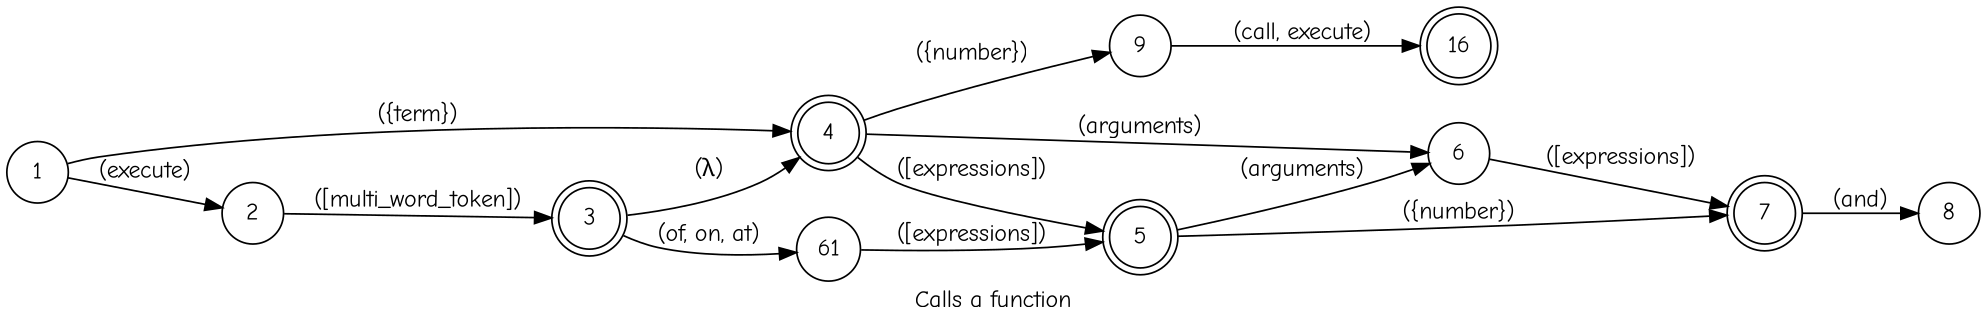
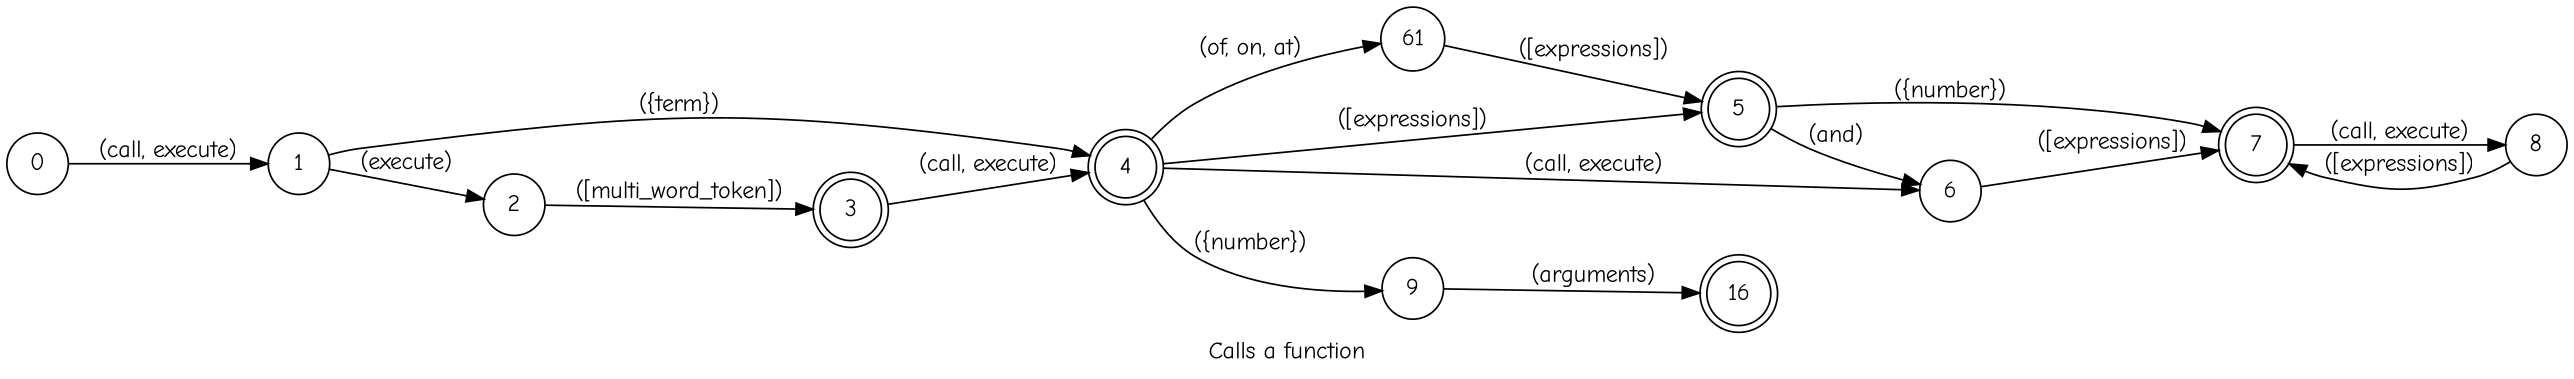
  digraph {
    desc="Calls a function with the specified arguments in the desired caller"
    examples="\n      call function test,\n      execute function normalize on [expressions] with 2 arguments,\n      execute function remove on [expressions] with arguments [expressions] and [expressions],\n    "
    fontname="Comic Neue"
    label="Calls a function"
    lang="en-US"
    langName=English
    priority=2
    rankdir=LR
    title="Calls a function"
    node [fontname="Comic Neue" shape=circle]
    edge [fontname="Comic Neue"]
    4 [shape=doublecircle]
    n2 [label=61]
    5 [shape=doublecircle]
    6
    9
    7 [shape=doublecircle]
    3 [shape=doublecircle]
    n8 [label=16 shape=doublecircle]
    8
+   0
    1
    2
    subgraph sub_1 {
      4
      n2
    }
    subgraph sub_2 {
      4
      5
    }
    subgraph sub_3 {
      4
      5
    }
-   3 -> n2 [disableSpellcheck=true label="(of, on, at)"]
+   4 -> n2 [disableSpellcheck=true label="(of, on, at)"]
    4 -> 5 [label="([expressions])" store=caller]
-   4 -> 6 [label="(arguments)" sem=with]
+   4 -> 6 [label="(call, execute)" sem=with]
    4 -> 9 [label="({number})" sem=with store=argsNumber]
    n2 -> 5 [label="([expressions])" store=caller]
-   5 -> 6 [label="(arguments)" sem=with]
+   5 -> 6 [label="(and)" sem=with]
    5 -> 7 [label="({number})" sem=with store=argsNumber]
    6 -> 7 [label="([expressions])" store=args]
-   9 -> n8 [label="(call, execute)"]
-   7 -> 8 [label="(and)"]
-   3 -> 4 [label="(λ)"]
+   9 -> n8 [label="(arguments)"]
+   7 -> 8 [label="(call, execute)"]
+   3 -> 4 [label="(call, execute)"]
+   8 -> 7 [label="([expressions])" store=args]
+   0 -> 1 [label="(call, execute)"]
    1 -> 4 [label="({term})" store=functionName]
    1 -> 2 [label="(execute)"]
    2 -> 3 [extraArgs="{\"case\": \"camel\"}" label="([multi_word_token])" store=functionName]
  }
